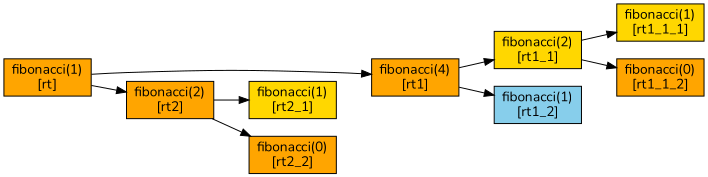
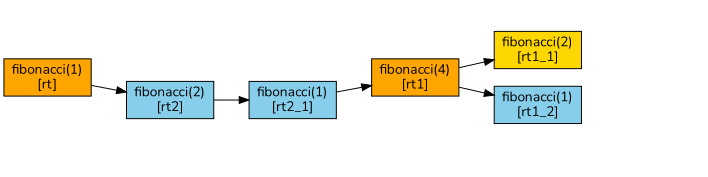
  digraph {
    fontname=Nunito
    rankdir=LR
    node [fillcolor=orange fontname=Nunito shape=box style=filled]
    edge [fontname=Nunito]
    n1 [label="fibonacci(1)\n[rt]"]
    n2 [label="fibonacci(4)\n[rt1]"]
-   n3 [label="fibonacci(2)\n[rt2]"]
+   n3 [fillcolor=skyblue label="fibonacci(2)\n[rt2]"]
    n4 [fillcolor=gold label="fibonacci(2)\n[rt1_1]"]
    n5 [fillcolor=skyblue label="fibonacci(1)\n[rt1_2]"]
-   n6 [fillcolor=gold label="fibonacci(1)\n[rt2_1]"]
-   n7 [label="fibonacci(0)\n[rt2_2]"]
-   n8 [fillcolor=gold label="fibonacci(1)\n[rt1_1_1]"]
-   n9 [label="fibonacci(0)\n[rt1_1_2]"]
-   n1 -> n2
+   n6 [fillcolor=skyblue label="fibonacci(1)\n[rt2_1]"]
+   n6 -> n2
    n1 -> n3
    n2 -> n4
    n2 -> n5
    n3 -> n6
-   n3 -> n7
-   n4 -> n8
-   n4 -> n9
  }
